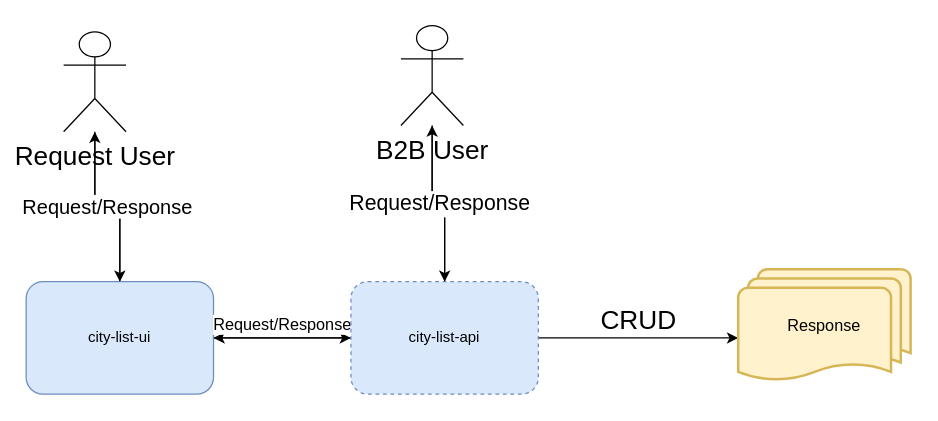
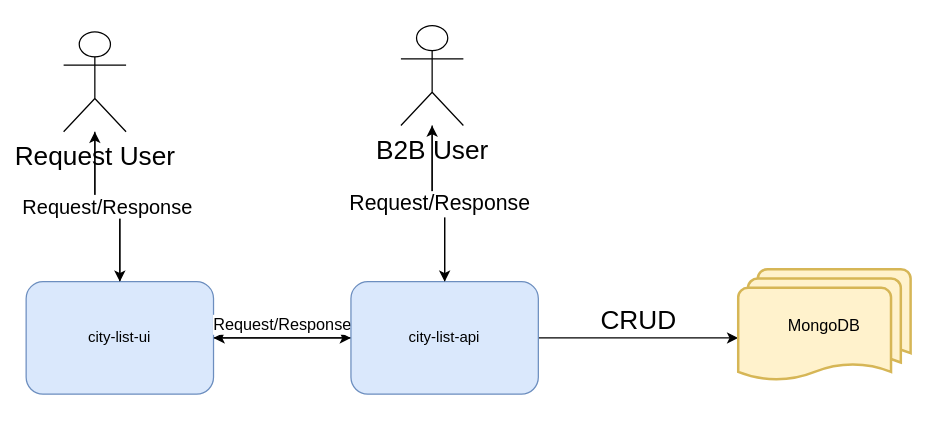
  <mxCell id="0" />
  <mxCell id="1" parent="0" />
  <mxCell id="2" style="edgeStyle=orthogonalEdgeStyle;rounded=0;orthogonalLoop=1;jettySize=auto;html=1;entryX=0;entryY=0.5;entryDx=0;entryDy=0;fontSize=23;" edge="1" parent="1" source="4" target="8"><mxGeometry relative="1" as="geometry" /></mxCell>
  <mxCell id="3" style="edgeStyle=orthogonalEdgeStyle;rounded=0;orthogonalLoop=1;jettySize=auto;html=1;exitX=0.5;exitY=0;exitDx=0;exitDy=0;fontSize=21;" edge="1" parent="1" source="4" target="11"><mxGeometry relative="1" as="geometry" /></mxCell>
  <mxCell id="4" value="city-list-ui" style="rounded=1;whiteSpace=wrap;html=1;fillColor=#dae8fc;strokeColor=#6c8ebf;" vertex="1" parent="1"><mxGeometry x="20" y="225" width="150" height="90" as="geometry" /></mxCell>
  <mxCell id="5" value="CRUD" style="edgeStyle=orthogonalEdgeStyle;rounded=0;orthogonalLoop=1;jettySize=auto;html=1;entryX=0;entryY=0.5;entryDx=0;entryDy=0;fontSize=21;verticalAlign=bottom;" edge="1" parent="1" source="8"><mxGeometry relative="1" as="geometry"><mxPoint x="590" y="270" as="targetPoint" /></mxGeometry></mxCell>
  <mxCell id="6" value="Request/Response" style="edgeStyle=orthogonalEdgeStyle;rounded=0;orthogonalLoop=1;jettySize=auto;html=1;entryX=1;entryY=0.5;entryDx=0;entryDy=0;fontSize=13;verticalAlign=bottom;" edge="1" parent="1" source="8" target="4"><mxGeometry relative="1" as="geometry" /></mxCell>
  <mxCell id="7" style="edgeStyle=orthogonalEdgeStyle;rounded=0;orthogonalLoop=1;jettySize=auto;html=1;exitX=0.5;exitY=0;exitDx=0;exitDy=0;fontSize=21;" edge="1" parent="1" source="8" target="13"><mxGeometry relative="1" as="geometry" /></mxCell>
- <mxCell id="8" value="city-list-api" style="rounded=1;whiteSpace=wrap;html=1;fillColor=#DAE8FC;strokeColor=#6c8ebf;dashed=1;" vertex="1" parent="1"><mxGeometry x="280" y="225" width="150" height="90" as="geometry" /></mxCell>
- <mxCell id="9" value="Response" style="strokeWidth=2;html=1;shape=mxgraph.flowchart.multi-document;whiteSpace=wrap;fontSize=13;fillColor=#fff2cc;strokeColor=#d6b656;" vertex="1" parent="1"><mxGeometry x="590" y="215" width="138" height="90" as="geometry" /></mxCell>
+ <mxCell id="8" value="city-list-api" style="rounded=1;whiteSpace=wrap;html=1;fillColor=#DAE8FC;strokeColor=#6c8ebf;" vertex="1" parent="1"><mxGeometry x="280" y="225" width="150" height="90" as="geometry" /></mxCell>
+ <mxCell id="9" value="MongoDB" style="strokeWidth=2;html=1;shape=mxgraph.flowchart.multi-document;whiteSpace=wrap;fontSize=13;fillColor=#fff2cc;strokeColor=#d6b656;" vertex="1" parent="1"><mxGeometry x="590" y="215" width="138" height="90" as="geometry" /></mxCell>
  <mxCell id="10" value="Request/Response" style="edgeStyle=orthogonalEdgeStyle;rounded=0;orthogonalLoop=1;jettySize=auto;html=1;entryX=0.5;entryY=0;entryDx=0;entryDy=0;fontSize=16;" edge="1" parent="1" source="11" target="4"><mxGeometry relative="1" as="geometry" /></mxCell>
  <mxCell id="11" value="Request User" style="shape=umlActor;verticalLabelPosition=bottom;verticalAlign=top;html=1;fontSize=21;fillColor=#FFFFFF;" vertex="1" parent="1"><mxGeometry x="50" y="25" width="50" height="80" as="geometry" /></mxCell>
  <mxCell id="12" value="Request/Response" style="edgeStyle=orthogonalEdgeStyle;rounded=0;orthogonalLoop=1;jettySize=auto;html=1;fontSize=17;" edge="1" parent="1" source="13" target="8"><mxGeometry relative="1" as="geometry" /></mxCell>
  <mxCell id="13" value="B2B User" style="shape=umlActor;verticalLabelPosition=bottom;verticalAlign=top;html=1;fontSize=21;fillColor=#FFFFFF;" vertex="1" parent="1"><mxGeometry x="320" y="20" width="50" height="80" as="geometry" /></mxCell>
